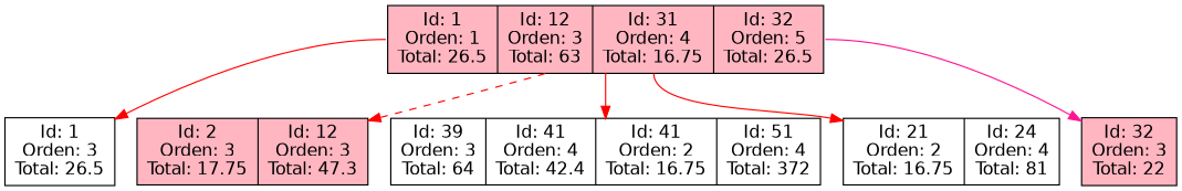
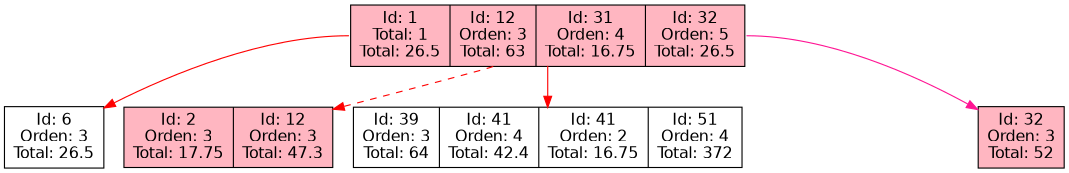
  digraph {
    fontname="DejaVu Sans"
    node [fillcolor=lightpink fontname="DejaVu Sans" shape=record style=filled]
    edge [color=red fontname="DejaVu Sans" style=solid]
-   n1 [label="<f0>Id: 1\nOrden: 1\nTotal: 26.5|<f1>Id: 12\nOrden: 3\nTotal: 63|<f2>Id: 31\nOrden: 4\nTotal: 16.75|<f3>Id: 32\nOrden: 5\nTotal: 26.5"]
-   n2 [fillcolor=white label="<f0>Id: 1\nOrden: 3\nTotal: 26.5"]
+   n1 [label="<f0>Id: 1\nTotal: 1\nTotal: 26.5|<f1>Id: 12\nOrden: 3\nTotal: 63|<f2>Id: 31\nOrden: 4\nTotal: 16.75|<f3>Id: 32\nOrden: 5\nTotal: 26.5"]
+   n2 [fillcolor=white label="<f0>Id: 6\nOrden: 3\nTotal: 26.5"]
    n3 [label="<f0>Id: 2\nOrden: 3\nTotal: 17.75|<f1>Id: 12\nOrden: 3\nTotal: 47.3"]
-   n4 [fillcolor=white label="<f0>Id: 21\nOrden: 2\nTotal: 16.75|<f1>Id: 24\nOrden: 4\nTotal: 81"]
-   n5 [label="<f0>Id: 32\nOrden: 3\nTotal: 22"]
+   n5 [label="<f0>Id: 32\nOrden: 3\nTotal: 52"]
    n6 [fillcolor=white label="<f0>Id: 39\nOrden: 3\nTotal: 64|<f1>Id: 41\nOrden: 4\nTotal: 42.4|<f2>Id: 41\nOrden: 2\nTotal: 16.75|<f3>Id: 51\nOrden: 4\nTotal: 372"]
    n1 -> n2 [tailport=f0]
    n1 -> n3 [style=dashed tailport=f1]
-   n1 -> n4 [tailport=f2]
    n1 -> n5 [color=deeppink tailport=f3]
    n1 -> n6 [tailport=f4]
  }
